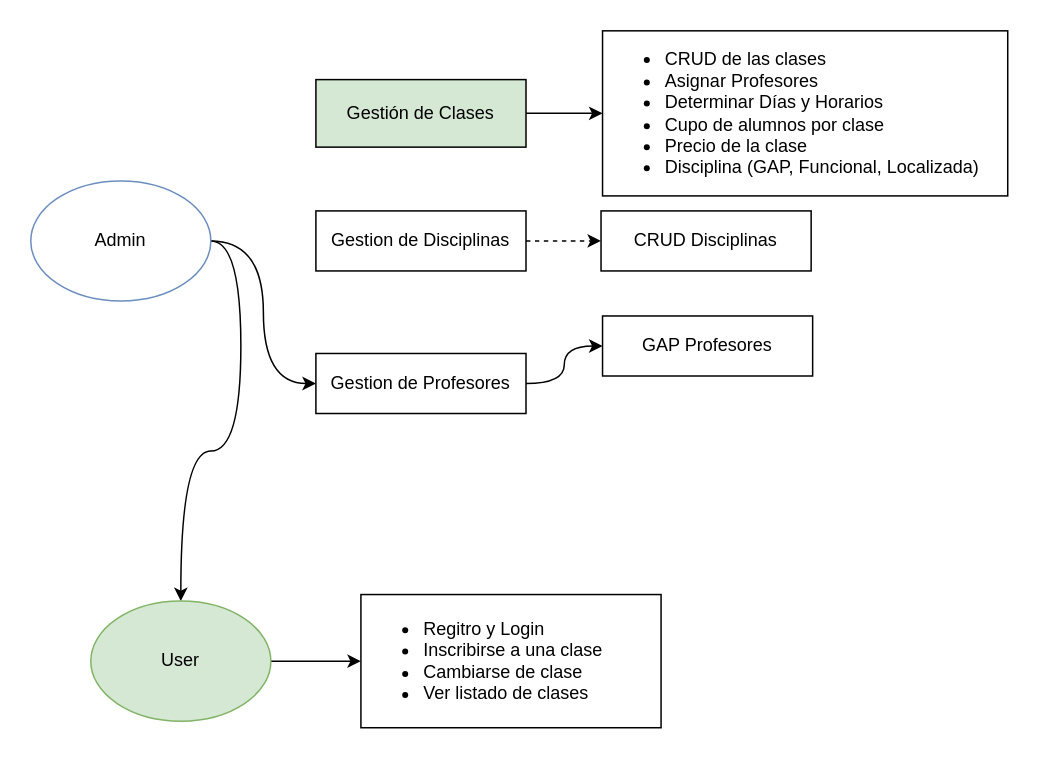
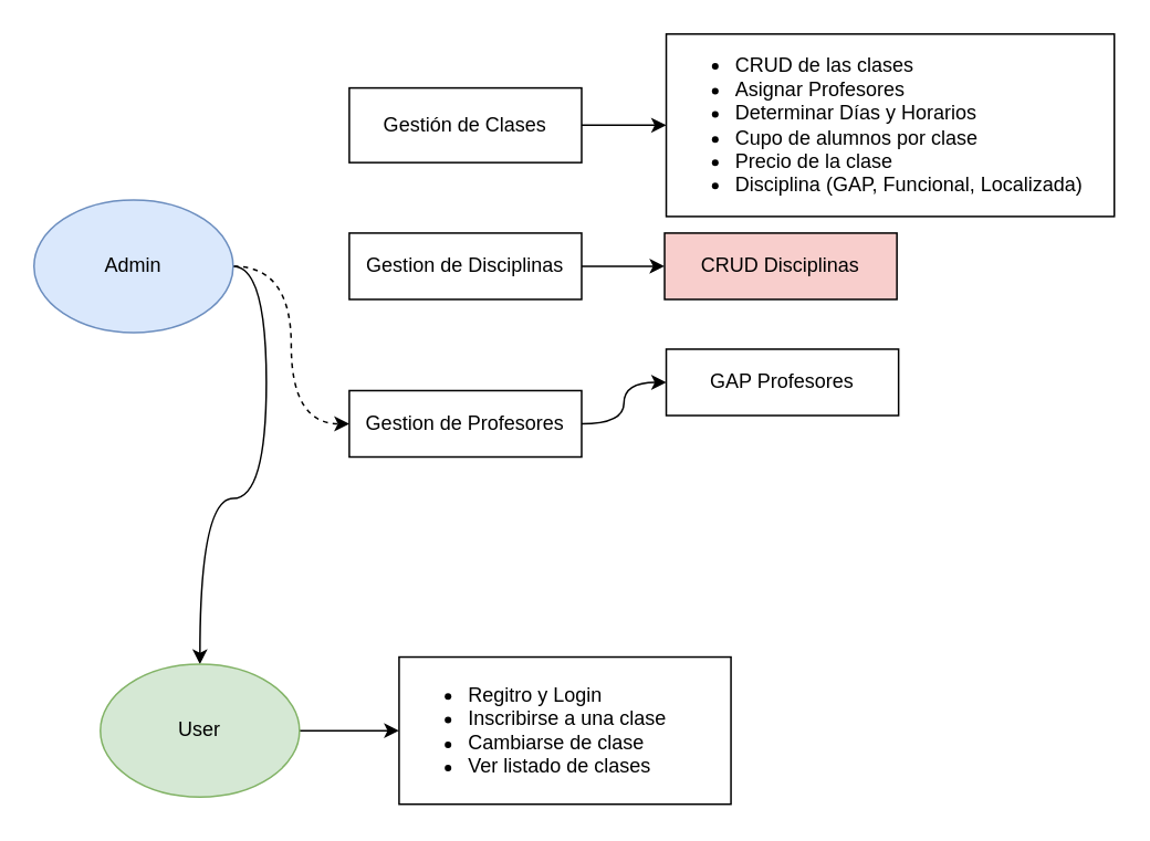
  <mxCell id="0" />
  <mxCell id="1" parent="0" />
- <mxCell id="2" value="" style="edgeStyle=orthogonalEdgeStyle;rounded=0;orthogonalLoop=1;jettySize=auto;html=1;curved=1;exitX=1;exitY=0.5;exitDx=0;exitDy=0;entryX=0;entryY=0.5;entryDx=0;entryDy=0;" parent="1" source="4" target="8" edge="1"><mxGeometry relative="1" as="geometry"><mxPoint x="150" y="190" as="sourcePoint" /></mxGeometry></mxCell>
+ <mxCell id="2" value="" style="edgeStyle=orthogonalEdgeStyle;rounded=0;orthogonalLoop=1;jettySize=auto;html=1;curved=1;exitX=1;exitY=0.5;exitDx=0;exitDy=0;entryX=0;entryY=0.5;entryDx=0;entryDy=0;dashed=1;" parent="1" source="4" target="8" edge="1"><mxGeometry relative="1" as="geometry"><mxPoint x="150" y="190" as="sourcePoint" /></mxGeometry></mxCell>
  <mxCell id="3" value="" style="edgeStyle=orthogonalEdgeStyle;curved=1;rounded=0;orthogonalLoop=1;jettySize=auto;html=1;exitX=1;exitY=0.5;exitDx=0;exitDy=0;" parent="1" source="4" target="15" edge="1"><mxGeometry relative="1" as="geometry"><mxPoint x="150" y="190" as="sourcePoint" /></mxGeometry></mxCell>
- <mxCell id="4" value="Admin" style="ellipse;whiteSpace=wrap;html=1;fillColor=#ffffff;strokeColor=#6c8ebf;" parent="1" vertex="1"><mxGeometry x="20" y="120" width="120" height="80" as="geometry" /></mxCell>
+ <mxCell id="4" value="Admin" style="ellipse;whiteSpace=wrap;html=1;fillColor=#dae8fc;strokeColor=#6c8ebf;" parent="1" vertex="1"><mxGeometry x="20" y="120" width="120" height="80" as="geometry" /></mxCell>
  <mxCell id="5" value="" style="edgeStyle=orthogonalEdgeStyle;curved=1;rounded=0;orthogonalLoop=1;jettySize=auto;html=1;" parent="1" source="6" target="9" edge="1"><mxGeometry relative="1" as="geometry" /></mxCell>
- <mxCell id="6" value="Gestión de Clases" style="whiteSpace=wrap;html=1;fillColor=#d5e8d4;" parent="1" vertex="1"><mxGeometry x="210" y="52.5" width="140" height="45" as="geometry" /></mxCell>
+ <mxCell id="6" value="Gestión de Clases" style="whiteSpace=wrap;html=1;" parent="1" vertex="1"><mxGeometry x="210" y="52.5" width="140" height="45" as="geometry" /></mxCell>
  <mxCell id="7" value="" style="edgeStyle=orthogonalEdgeStyle;curved=1;rounded=0;orthogonalLoop=1;jettySize=auto;html=1;" parent="1" source="8" target="13" edge="1"><mxGeometry relative="1" as="geometry" /></mxCell>
  <mxCell id="8" value="Gestion de Profesores" style="whiteSpace=wrap;html=1;" parent="1" vertex="1"><mxGeometry x="210" y="235" width="140" height="40" as="geometry" /></mxCell>
  <mxCell id="9" value="&lt;ul&gt;&lt;li&gt;CRUD de las clases&lt;/li&gt;&lt;li&gt;Asignar Profesores&lt;/li&gt;&lt;li&gt;Determinar Días y Horarios&lt;/li&gt;&lt;li&gt;&lt;span style=&quot;background-color: initial;&quot;&gt;Cupo de alumnos por clase&lt;/span&gt;&lt;/li&gt;&lt;li&gt;&lt;span style=&quot;background-color: initial;&quot;&gt;Precio de la clase&lt;/span&gt;&lt;/li&gt;&lt;li&gt;Disciplina (GAP, Funcional, Localizada)&lt;/li&gt;&lt;/ul&gt;" style="whiteSpace=wrap;html=1;align=left;" parent="1" vertex="1"><mxGeometry x="401" y="20" width="270" height="110" as="geometry" /></mxCell>
- <mxCell id="10" value="" style="edgeStyle=orthogonalEdgeStyle;curved=1;rounded=0;orthogonalLoop=1;jettySize=auto;html=1;dashed=1;" parent="1" source="11" target="12" edge="1"><mxGeometry relative="1" as="geometry" /></mxCell>
+ <mxCell id="10" value="" style="edgeStyle=orthogonalEdgeStyle;curved=1;rounded=0;orthogonalLoop=1;jettySize=auto;html=1;" parent="1" source="11" target="12" edge="1"><mxGeometry relative="1" as="geometry" /></mxCell>
  <mxCell id="11" value="Gestion de Disciplinas" style="whiteSpace=wrap;html=1;" parent="1" vertex="1"><mxGeometry x="210" y="140" width="140" height="40" as="geometry" /></mxCell>
- <mxCell id="12" value="CRUD Disciplinas" style="whiteSpace=wrap;html=1;" parent="1" vertex="1"><mxGeometry x="400" y="140" width="140" height="40" as="geometry" /></mxCell>
+ <mxCell id="12" value="CRUD Disciplinas" style="whiteSpace=wrap;html=1;fillColor=#f8cecc;" parent="1" vertex="1"><mxGeometry x="400" y="140" width="140" height="40" as="geometry" /></mxCell>
  <mxCell id="13" value="GAP Profesores" style="whiteSpace=wrap;html=1;" parent="1" vertex="1"><mxGeometry x="401" y="210" width="140" height="40" as="geometry" /></mxCell>
  <mxCell id="14" value="" style="edgeStyle=orthogonalEdgeStyle;curved=1;rounded=0;orthogonalLoop=1;jettySize=auto;html=1;" edge="1" parent="1" source="15" target="16"><mxGeometry relative="1" as="geometry" /></mxCell>
  <mxCell id="15" value="User" style="ellipse;whiteSpace=wrap;html=1;fillColor=#d5e8d4;strokeColor=#82b366;" vertex="1" parent="1"><mxGeometry x="60" y="400" width="120" height="80" as="geometry" /></mxCell>
  <mxCell id="16" value="&lt;ul&gt;&lt;li&gt;Regitro y Login&lt;/li&gt;&lt;li&gt;Inscribirse a una clase&lt;/li&gt;&lt;li&gt;Cambiarse de clase&lt;/li&gt;&lt;li&gt;Ver listado de clases&lt;/li&gt;&lt;/ul&gt;" style="whiteSpace=wrap;html=1;align=left;" vertex="1" parent="1"><mxGeometry x="240" y="395.63" width="200" height="88.75" as="geometry" /></mxCell>
